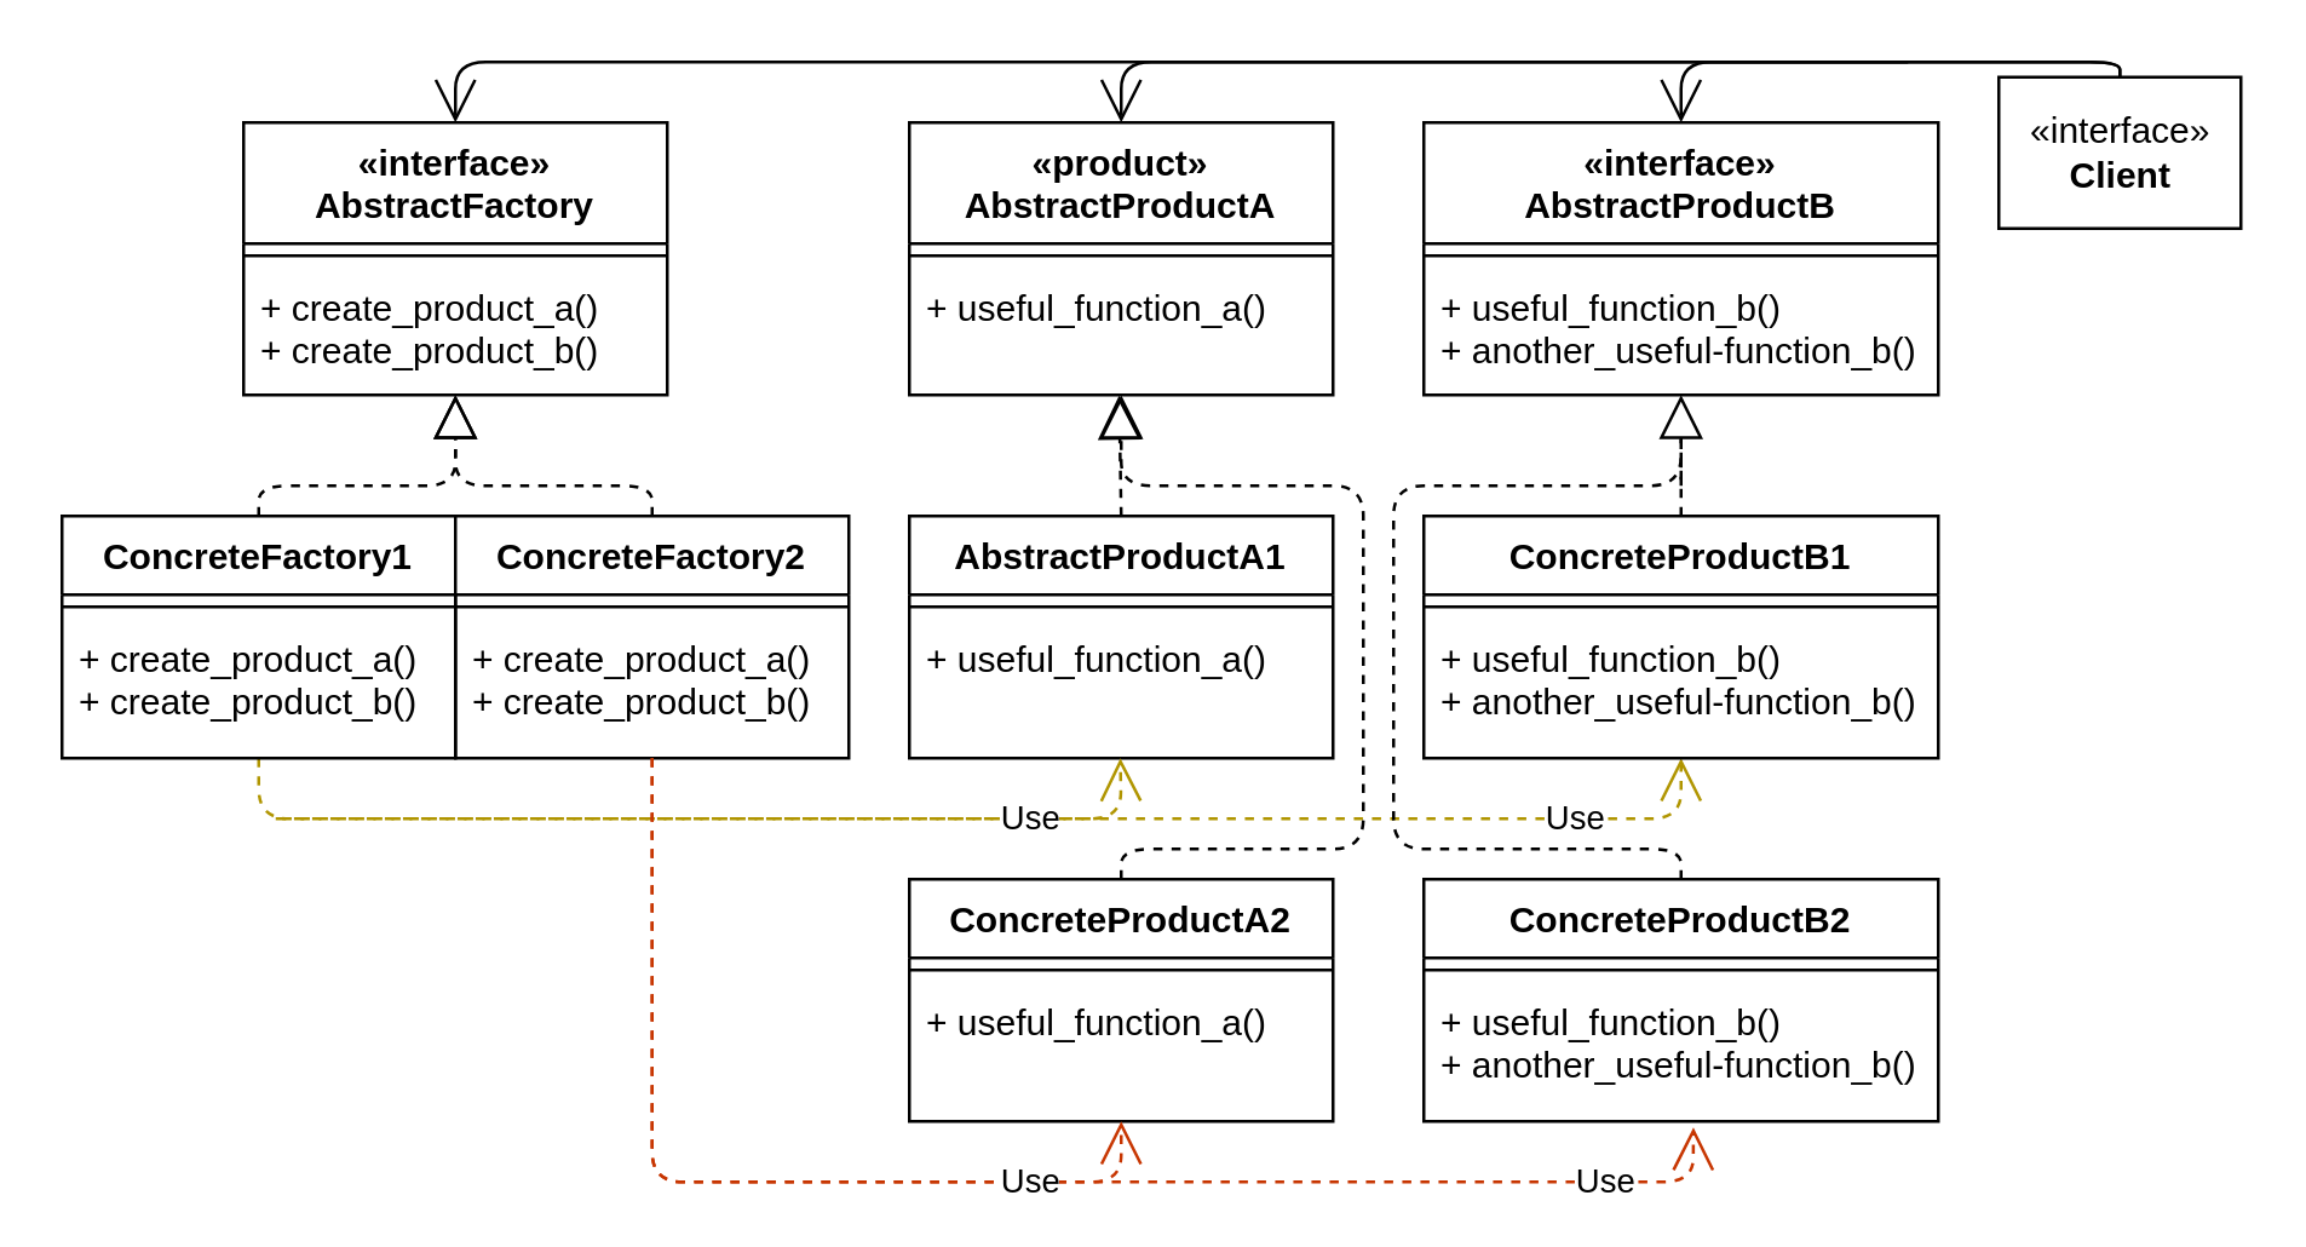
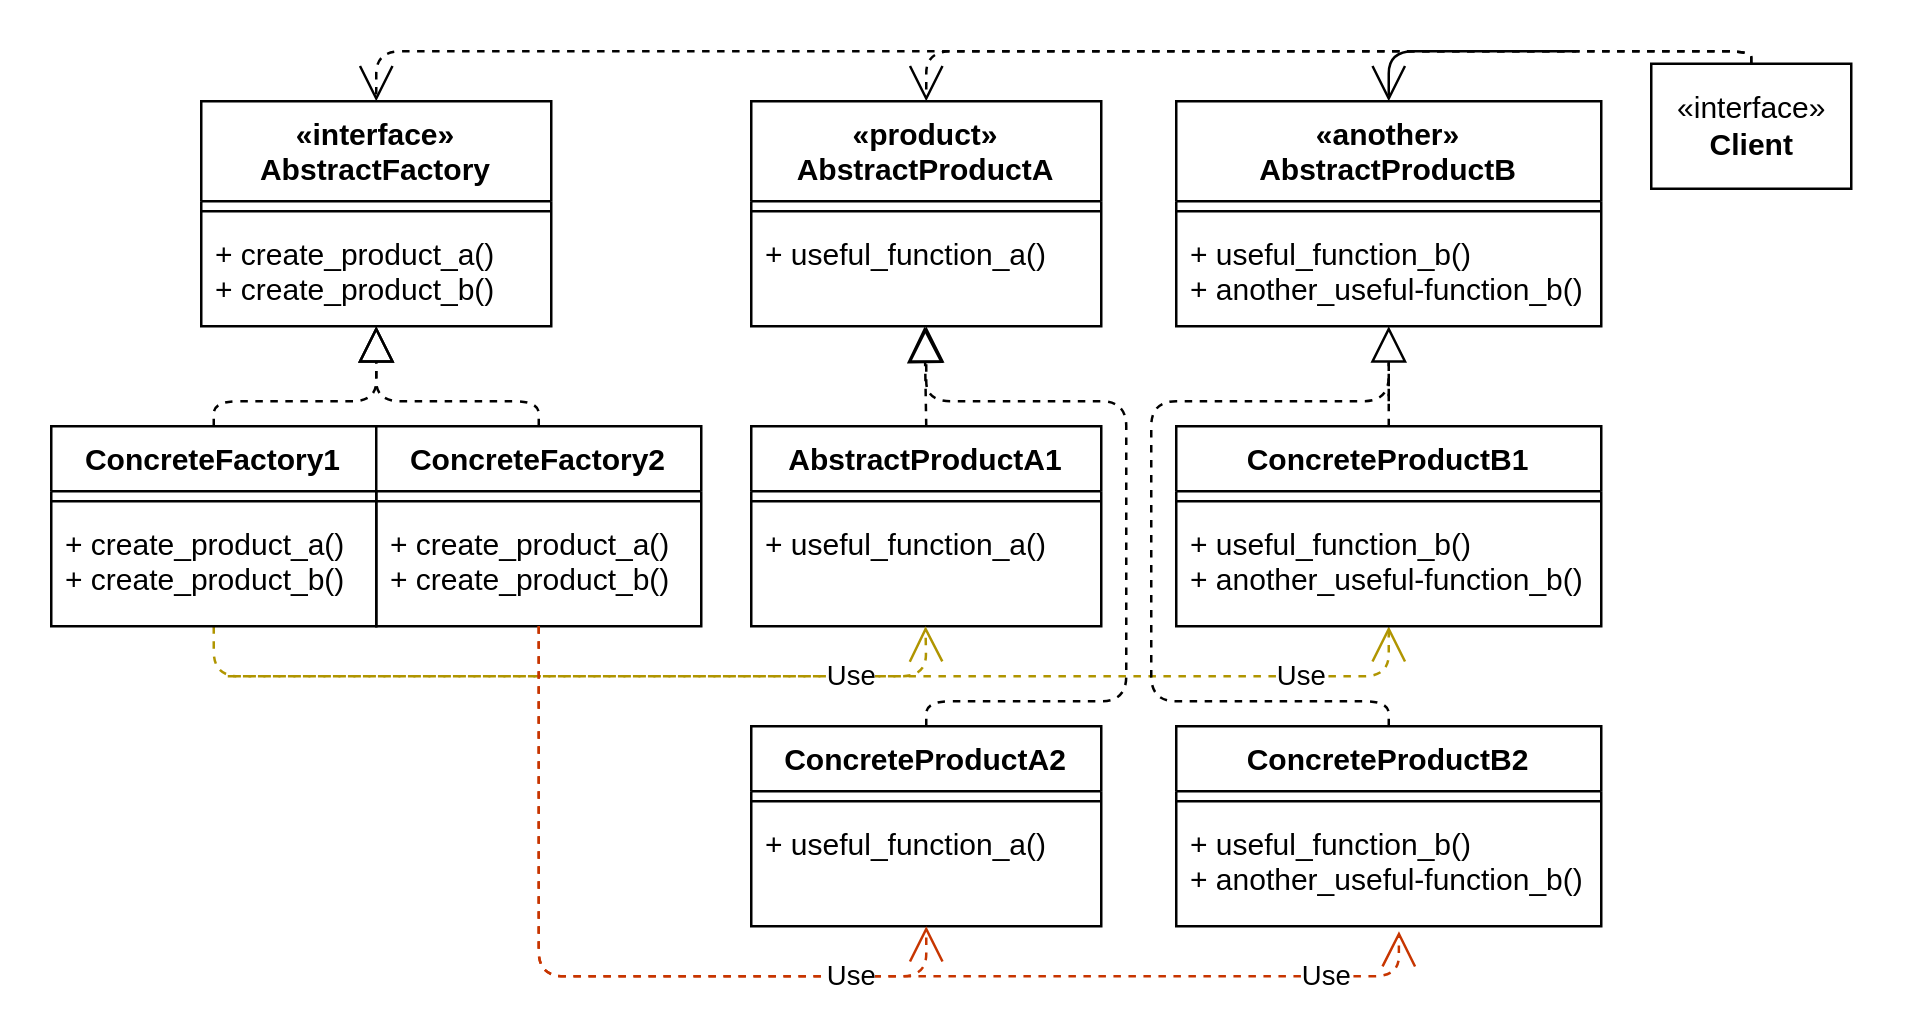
  <mxCell id="0" />
  <mxCell id="1" parent="0" />
  <mxCell id="2" value="Use" style="endArrow=open;endSize=12;dashed=1;html=1;entryX=0.5;entryY=1;entryDx=0;entryDy=0;entryPerimeter=0;fillColor=#e3c800;strokeColor=#B09500;exitX=0.5;exitY=1;exitDx=0;exitDy=0;exitPerimeter=0;" parent="1" source="9" target="38" edge="1"><mxGeometry x="0.784" width="160" relative="1" as="geometry"><mxPoint x="80" y="270" as="sourcePoint" /><mxPoint x="260" y="290" as="targetPoint" /><Array as="points"><mxPoint x="85" y="270" /><mxPoint x="555" y="270" /></Array><mxPoint as="offset" /></mxGeometry></mxCell>
  <mxCell id="3" value="" style="endArrow=none;dashed=1;endFill=0;endSize=12;html=1;exitX=0.5;exitY=0;exitDx=0;exitDy=0;" parent="1" source="26" edge="1"><mxGeometry width="160" relative="1" as="geometry"><mxPoint x="610" y="280" as="sourcePoint" /><mxPoint x="555" y="160" as="targetPoint" /><Array as="points"><mxPoint x="555" y="280" /><mxPoint x="510" y="280" /><mxPoint x="460" y="280" /><mxPoint x="460" y="160" /><mxPoint x="555" y="160" /><mxPoint x="555" y="140" /></Array></mxGeometry></mxCell>
  <mxCell id="4" value="«interface»&#10;AbstractFactory" style="swimlane;fontStyle=1;align=center;verticalAlign=top;childLayout=stackLayout;horizontal=1;startSize=40;horizontalStack=0;resizeParent=1;resizeParentMax=0;resizeLast=0;collapsible=1;marginBottom=0;" parent="1" vertex="1"><mxGeometry x="80" y="40" width="140" height="90" as="geometry"><mxRectangle x="60" y="40" width="140" height="40" as="alternateBounds" /></mxGeometry></mxCell>
  <mxCell id="5" value="" style="line;strokeWidth=1;fillColor=none;align=left;verticalAlign=middle;spacingTop=-1;spacingLeft=3;spacingRight=3;rotatable=0;labelPosition=right;points=[];portConstraint=eastwest;" parent="4" vertex="1"><mxGeometry y="40" width="140" height="8" as="geometry" /></mxCell>
  <mxCell id="6" value="+ create_product_a()&#10;+ create_product_b()" style="text;strokeColor=none;fillColor=none;align=left;verticalAlign=top;spacingLeft=4;spacingRight=4;overflow=hidden;rotatable=0;points=[[0,0.5],[1,0.5]];portConstraint=eastwest;" parent="4" vertex="1"><mxGeometry y="48" width="140" height="42" as="geometry" /></mxCell>
  <mxCell id="7" value="ConcreteFactory1" style="swimlane;fontStyle=1;align=center;verticalAlign=top;childLayout=stackLayout;horizontal=1;startSize=26;horizontalStack=0;resizeParent=1;resizeParentMax=0;resizeLast=0;collapsible=1;marginBottom=0;" parent="1" vertex="1"><mxGeometry x="20" y="170" width="130" height="80" as="geometry"><mxRectangle y="150" width="130" height="26" as="alternateBounds" /></mxGeometry></mxCell>
  <mxCell id="8" value="" style="line;strokeWidth=1;fillColor=none;align=left;verticalAlign=middle;spacingTop=-1;spacingLeft=3;spacingRight=3;rotatable=0;labelPosition=right;points=[];portConstraint=eastwest;" parent="7" vertex="1"><mxGeometry y="26" width="130" height="8" as="geometry" /></mxCell>
  <mxCell id="9" value="+ create_product_a()&#10;+ create_product_b()" style="text;strokeColor=none;fillColor=none;align=left;verticalAlign=top;spacingLeft=4;spacingRight=4;overflow=hidden;rotatable=0;points=[[0,0.5],[1,0.5]];portConstraint=eastwest;" parent="7" vertex="1"><mxGeometry y="34" width="130" height="46" as="geometry" /></mxCell>
  <mxCell id="10" value="ConcreteFactory2" style="swimlane;fontStyle=1;align=center;verticalAlign=top;childLayout=stackLayout;horizontal=1;startSize=26;horizontalStack=0;resizeParent=1;resizeParentMax=0;resizeLast=0;collapsible=1;marginBottom=0;" parent="1" vertex="1"><mxGeometry x="150" y="170" width="130" height="80" as="geometry"><mxRectangle x="150" y="150" width="130" height="26" as="alternateBounds" /></mxGeometry></mxCell>
  <mxCell id="11" value="" style="line;strokeWidth=1;fillColor=none;align=left;verticalAlign=middle;spacingTop=-1;spacingLeft=3;spacingRight=3;rotatable=0;labelPosition=right;points=[];portConstraint=eastwest;" parent="10" vertex="1"><mxGeometry y="26" width="130" height="8" as="geometry" /></mxCell>
  <mxCell id="12" value="+ create_product_a()&#10;+ create_product_b()" style="text;strokeColor=none;fillColor=none;align=left;verticalAlign=top;spacingLeft=4;spacingRight=4;overflow=hidden;rotatable=0;points=[[0,0.5],[1,0.5]];portConstraint=eastwest;" parent="10" vertex="1"><mxGeometry y="34" width="130" height="46" as="geometry" /></mxCell>
  <mxCell id="13" value="«product»&#10;AbstractProductA" style="swimlane;fontStyle=1;align=center;verticalAlign=top;childLayout=stackLayout;horizontal=1;startSize=40;horizontalStack=0;resizeParent=1;resizeParentMax=0;resizeLast=0;collapsible=1;marginBottom=0;" parent="1" vertex="1"><mxGeometry x="300" y="40" width="140" height="90" as="geometry"><mxRectangle x="280" y="20" width="140" height="26" as="alternateBounds" /></mxGeometry></mxCell>
  <mxCell id="14" value="" style="line;strokeWidth=1;fillColor=none;align=left;verticalAlign=middle;spacingTop=-1;spacingLeft=3;spacingRight=3;rotatable=0;labelPosition=right;points=[];portConstraint=eastwest;" parent="13" vertex="1"><mxGeometry y="40" width="140" height="8" as="geometry" /></mxCell>
  <mxCell id="15" value="+ useful_function_a()" style="text;strokeColor=none;fillColor=none;align=left;verticalAlign=top;spacingLeft=4;spacingRight=4;overflow=hidden;rotatable=0;points=[[0,0.5],[1,0.5]];portConstraint=eastwest;" parent="13" vertex="1"><mxGeometry y="48" width="140" height="42" as="geometry" /></mxCell>
- <mxCell id="16" value="«interface»&#10;AbstractProductB" style="swimlane;fontStyle=1;align=center;verticalAlign=top;childLayout=stackLayout;horizontal=1;startSize=40;horizontalStack=0;resizeParent=1;resizeParentMax=0;resizeLast=0;collapsible=1;marginBottom=0;" parent="1" vertex="1"><mxGeometry x="470" y="40" width="170" height="90" as="geometry"><mxRectangle x="420" y="20" width="140" height="26" as="alternateBounds" /></mxGeometry></mxCell>
+ <mxCell id="16" value="«another»&#10;AbstractProductB" style="swimlane;fontStyle=1;align=center;verticalAlign=top;childLayout=stackLayout;horizontal=1;startSize=40;horizontalStack=0;resizeParent=1;resizeParentMax=0;resizeLast=0;collapsible=1;marginBottom=0;" parent="1" vertex="1"><mxGeometry x="470" y="40" width="170" height="90" as="geometry"><mxRectangle x="420" y="20" width="140" height="26" as="alternateBounds" /></mxGeometry></mxCell>
  <mxCell id="17" value="" style="line;strokeWidth=1;fillColor=none;align=left;verticalAlign=middle;spacingTop=-1;spacingLeft=3;spacingRight=3;rotatable=0;labelPosition=right;points=[];portConstraint=eastwest;" parent="16" vertex="1"><mxGeometry y="40" width="170" height="8" as="geometry" /></mxCell>
  <mxCell id="18" value="+ useful_function_b()&#10;+ another_useful-function_b()" style="text;strokeColor=none;fillColor=none;align=left;verticalAlign=top;spacingLeft=4;spacingRight=4;overflow=hidden;rotatable=0;points=[[0,0.5],[1,0.5]];portConstraint=eastwest;" parent="16" vertex="1"><mxGeometry y="48" width="170" height="42" as="geometry" /></mxCell>
  <mxCell id="19" value="AbstractProductA1" style="swimlane;fontStyle=1;align=center;verticalAlign=top;childLayout=stackLayout;horizontal=1;startSize=26;horizontalStack=0;resizeParent=1;resizeParentMax=0;resizeLast=0;collapsible=1;marginBottom=0;" parent="1" vertex="1"><mxGeometry x="300" y="170" width="140" height="80" as="geometry"><mxRectangle x="280" y="170" width="140" height="26" as="alternateBounds" /></mxGeometry></mxCell>
  <mxCell id="20" value="" style="line;strokeWidth=1;fillColor=none;align=left;verticalAlign=middle;spacingTop=-1;spacingLeft=3;spacingRight=3;rotatable=0;labelPosition=right;points=[];portConstraint=eastwest;" parent="19" vertex="1"><mxGeometry y="26" width="140" height="8" as="geometry" /></mxCell>
  <mxCell id="21" value="+ useful_function_a()" style="text;strokeColor=none;fillColor=none;align=left;verticalAlign=top;spacingLeft=4;spacingRight=4;overflow=hidden;rotatable=0;points=[[0,0.5],[1,0.5]];portConstraint=eastwest;" parent="19" vertex="1"><mxGeometry y="34" width="140" height="46" as="geometry" /></mxCell>
  <mxCell id="22" value="«interface»&lt;br&gt;&lt;b&gt;Client&lt;/b&gt;" style="html=1;" parent="1" vertex="1"><mxGeometry x="660" y="25" width="80" height="50" as="geometry" /></mxCell>
  <mxCell id="23" value="ConcreteProductA2" style="swimlane;fontStyle=1;align=center;verticalAlign=top;childLayout=stackLayout;horizontal=1;startSize=26;horizontalStack=0;resizeParent=1;resizeParentMax=0;resizeLast=0;collapsible=1;marginBottom=0;" parent="1" vertex="1"><mxGeometry x="300" y="290" width="140" height="80" as="geometry"><mxRectangle x="280" y="260" width="140" height="26" as="alternateBounds" /></mxGeometry></mxCell>
  <mxCell id="24" value="" style="line;strokeWidth=1;fillColor=none;align=left;verticalAlign=middle;spacingTop=-1;spacingLeft=3;spacingRight=3;rotatable=0;labelPosition=right;points=[];portConstraint=eastwest;" parent="23" vertex="1"><mxGeometry y="26" width="140" height="8" as="geometry" /></mxCell>
  <mxCell id="25" value="+ useful_function_a()" style="text;strokeColor=none;fillColor=none;align=left;verticalAlign=top;spacingLeft=4;spacingRight=4;overflow=hidden;rotatable=0;points=[[0,0.5],[1,0.5]];portConstraint=eastwest;" parent="23" vertex="1"><mxGeometry y="34" width="140" height="46" as="geometry" /></mxCell>
  <mxCell id="26" value="ConcreteProductB2" style="swimlane;fontStyle=1;align=center;verticalAlign=top;childLayout=stackLayout;horizontal=1;startSize=26;horizontalStack=0;resizeParent=1;resizeParentMax=0;resizeLast=0;collapsible=1;marginBottom=0;" parent="1" vertex="1"><mxGeometry x="470" y="290" width="170" height="80" as="geometry"><mxRectangle x="420" y="260" width="170" height="26" as="alternateBounds" /></mxGeometry></mxCell>
  <mxCell id="27" value="" style="line;strokeWidth=1;fillColor=none;align=left;verticalAlign=middle;spacingTop=-1;spacingLeft=3;spacingRight=3;rotatable=0;labelPosition=right;points=[];portConstraint=eastwest;" parent="26" vertex="1"><mxGeometry y="26" width="170" height="8" as="geometry" /></mxCell>
  <mxCell id="28" value="+ useful_function_b()&#10;+ another_useful-function_b()" style="text;strokeColor=none;fillColor=none;align=left;verticalAlign=top;spacingLeft=4;spacingRight=4;overflow=hidden;rotatable=0;points=[[0,0.5],[1,0.5]];portConstraint=eastwest;" parent="26" vertex="1"><mxGeometry y="34" width="170" height="46" as="geometry" /></mxCell>
  <mxCell id="29" value="" style="endArrow=block;dashed=1;endFill=0;endSize=12;html=1;exitX=0.5;exitY=0;exitDx=0;exitDy=0;entryX=0.5;entryY=1;entryDx=0;entryDy=0;entryPerimeter=0;" parent="1" source="7" target="6" edge="1"><mxGeometry width="160" relative="1" as="geometry"><mxPoint x="80" y="150" as="sourcePoint" /><mxPoint x="240" y="150" as="targetPoint" /><Array as="points"><mxPoint x="85" y="160" /><mxPoint x="150" y="160" /></Array></mxGeometry></mxCell>
  <mxCell id="30" value="" style="endArrow=block;dashed=1;endFill=0;endSize=12;html=1;exitX=0.5;exitY=0;exitDx=0;exitDy=0;" parent="1" source="10" edge="1"><mxGeometry width="160" relative="1" as="geometry"><mxPoint x="210" y="160" as="sourcePoint" /><mxPoint x="150" y="130" as="targetPoint" /><Array as="points"><mxPoint x="215" y="160" /><mxPoint x="150" y="160" /></Array></mxGeometry></mxCell>
- <mxCell id="31" value="" style="endArrow=open;endFill=1;endSize=12;html=1;exitX=0.5;exitY=0;exitDx=0;exitDy=0;entryX=0.5;entryY=0;entryDx=0;entryDy=0;" parent="1" source="22" target="4" edge="1"><mxGeometry width="160" relative="1" as="geometry"><mxPoint x="660" y="10" as="sourcePoint" /><mxPoint x="820" y="10" as="targetPoint" /><Array as="points"><mxPoint x="700" y="20" /><mxPoint x="150" y="20" /></Array></mxGeometry></mxCell>
+ <mxCell id="31" value="" style="endArrow=open;endFill=1;endSize=12;html=1;exitX=0.5;exitY=0;exitDx=0;exitDy=0;entryX=0.5;entryY=0;entryDx=0;entryDy=0;dashed=1;" parent="1" source="22" target="4" edge="1"><mxGeometry width="160" relative="1" as="geometry"><mxPoint x="660" y="10" as="sourcePoint" /><mxPoint x="820" y="10" as="targetPoint" /><Array as="points"><mxPoint x="700" y="20" /><mxPoint x="150" y="20" /></Array></mxGeometry></mxCell>
  <mxCell id="32" value="" style="endArrow=open;endFill=1;endSize=12;html=1;entryX=0.5;entryY=0;entryDx=0;entryDy=0;" parent="1" target="16" edge="1"><mxGeometry width="160" relative="1" as="geometry"><mxPoint x="630" y="20" as="sourcePoint" /><mxPoint x="820" y="40" as="targetPoint" /><Array as="points"><mxPoint x="555" y="20" /></Array></mxGeometry></mxCell>
- <mxCell id="33" value="" style="endArrow=open;endFill=1;endSize=12;html=1;entryX=0.5;entryY=0;entryDx=0;entryDy=0;exitX=0.5;exitY=0;exitDx=0;exitDy=0;" parent="1" source="22" target="13" edge="1"><mxGeometry width="160" relative="1" as="geometry"><mxPoint x="660" y="40" as="sourcePoint" /><mxPoint x="820" y="40" as="targetPoint" /><Array as="points"><mxPoint x="700" y="20" /><mxPoint x="370" y="20" /></Array></mxGeometry></mxCell>
+ <mxCell id="33" value="" style="endArrow=open;endFill=1;endSize=12;html=1;entryX=0.5;entryY=0;entryDx=0;entryDy=0;exitX=0.5;exitY=0;exitDx=0;exitDy=0;dashed=1;" parent="1" source="22" target="13" edge="1"><mxGeometry width="160" relative="1" as="geometry"><mxPoint x="660" y="40" as="sourcePoint" /><mxPoint x="820" y="40" as="targetPoint" /><Array as="points"><mxPoint x="700" y="20" /><mxPoint x="370" y="20" /></Array></mxGeometry></mxCell>
  <mxCell id="34" value="" style="endArrow=block;dashed=1;endFill=0;endSize=12;html=1;exitX=0.5;exitY=0;exitDx=0;exitDy=0;entryX=0.495;entryY=1.004;entryDx=0;entryDy=0;entryPerimeter=0;" parent="1" source="19" target="15" edge="1"><mxGeometry width="160" relative="1" as="geometry"><mxPoint x="370" y="150" as="sourcePoint" /><mxPoint x="530" y="150" as="targetPoint" /></mxGeometry></mxCell>
  <mxCell id="35" value="" style="endArrow=block;dashed=1;endFill=0;endSize=12;html=1;exitX=0.5;exitY=0;exitDx=0;exitDy=0;" parent="1" source="23" edge="1"><mxGeometry width="160" relative="1" as="geometry"><mxPoint x="270" y="294" as="sourcePoint" /><mxPoint x="370" y="130" as="targetPoint" /><Array as="points"><mxPoint x="370" y="280" /><mxPoint x="410" y="280" /><mxPoint x="450" y="280" /><mxPoint x="450" y="210" /><mxPoint x="450" y="160" /><mxPoint x="370" y="160" /></Array></mxGeometry></mxCell>
  <mxCell id="36" value="ConcreteProductB1" style="swimlane;fontStyle=1;align=center;verticalAlign=top;childLayout=stackLayout;horizontal=1;startSize=26;horizontalStack=0;resizeParent=1;resizeParentMax=0;resizeLast=0;collapsible=1;marginBottom=0;" parent="1" vertex="1"><mxGeometry x="470" y="170" width="170" height="80" as="geometry"><mxRectangle x="420" y="120" width="150" height="26" as="alternateBounds" /></mxGeometry></mxCell>
  <mxCell id="37" value="" style="line;strokeWidth=1;fillColor=none;align=left;verticalAlign=middle;spacingTop=-1;spacingLeft=3;spacingRight=3;rotatable=0;labelPosition=right;points=[];portConstraint=eastwest;" parent="36" vertex="1"><mxGeometry y="26" width="170" height="8" as="geometry" /></mxCell>
  <mxCell id="38" value="+ useful_function_b()&#10;+ another_useful-function_b()" style="text;strokeColor=none;fillColor=none;align=left;verticalAlign=top;spacingLeft=4;spacingRight=4;overflow=hidden;rotatable=0;points=[[0,0.5],[1,0.5]];portConstraint=eastwest;" parent="36" vertex="1"><mxGeometry y="34" width="170" height="46" as="geometry" /></mxCell>
  <mxCell id="39" value="" style="endArrow=block;dashed=1;endFill=0;endSize=12;html=1;exitX=0.5;exitY=0;exitDx=0;exitDy=0;" parent="1" source="36" target="18" edge="1"><mxGeometry width="160" relative="1" as="geometry"><mxPoint x="520" y="150" as="sourcePoint" /><mxPoint x="680" y="150" as="targetPoint" /></mxGeometry></mxCell>
  <mxCell id="40" value="Use" style="endArrow=open;endSize=12;dashed=1;html=1;exitX=0.5;exitY=1;exitDx=0;exitDy=0;exitPerimeter=0;entryX=0.524;entryY=1.043;entryDx=0;entryDy=0;entryPerimeter=0;fillColor=#fa6800;strokeColor=#C73500;" parent="1" source="12" target="28" edge="1"><mxGeometry x="0.813" width="160" relative="1" as="geometry"><mxPoint x="220" y="250" as="sourcePoint" /><mxPoint x="560" y="380" as="targetPoint" /><Array as="points"><mxPoint x="215" y="390" /><mxPoint x="559" y="390" /></Array><mxPoint as="offset" /></mxGeometry></mxCell>
  <mxCell id="41" value="Use" style="endArrow=open;endSize=12;dashed=1;html=1;entryX=0.498;entryY=1;entryDx=0;entryDy=0;entryPerimeter=0;fillColor=#e3c800;strokeColor=#B09500;" parent="1" target="21" edge="1"><mxGeometry x="0.688" width="160" relative="1" as="geometry"><mxPoint x="100" y="270" as="sourcePoint" /><mxPoint x="230" y="290" as="targetPoint" /><Array as="points"><mxPoint x="85" y="270" /><mxPoint x="290" y="270" /><mxPoint x="370" y="270" /></Array><mxPoint as="offset" /></mxGeometry></mxCell>
  <mxCell id="42" value="Use" style="endArrow=open;endSize=12;dashed=1;html=1;exitX=0.5;exitY=1;exitDx=0;exitDy=0;exitPerimeter=0;entryX=0.5;entryY=1;entryDx=0;entryDy=0;fillColor=#fa6800;strokeColor=#C73500;entryPerimeter=0;" parent="1" source="12" target="25" edge="1"><mxGeometry x="0.682" width="160" relative="1" as="geometry"><mxPoint x="190" y="400" as="sourcePoint" /><mxPoint x="350" y="400" as="targetPoint" /><Array as="points"><mxPoint x="215" y="390" /><mxPoint x="370" y="390" /></Array><mxPoint as="offset" /></mxGeometry></mxCell>
